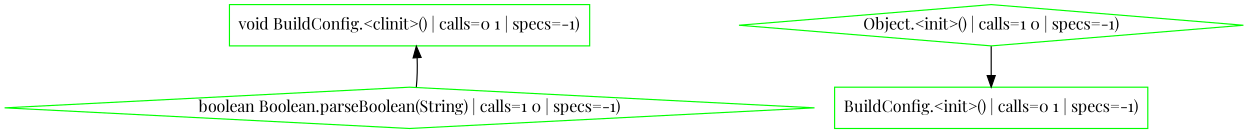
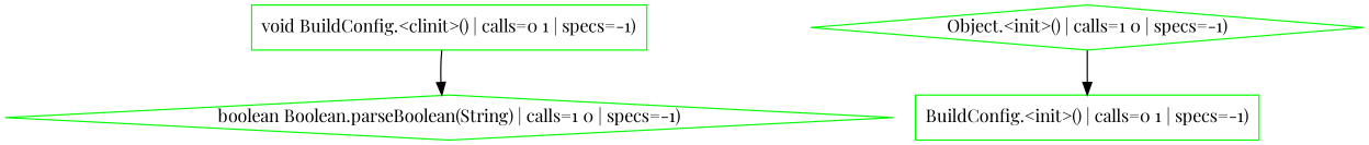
  digraph {
    fontname="Playfair Display"
    node [color=green fontname="Playfair Display" shape=box]
    edge [fontname="Playfair Display"]
    n1 [label="void BuildConfig.<clinit>() | calls=0 1 | specs=-1)"]
    n2 [label="boolean Boolean.parseBoolean(String) | calls=1 0 | specs=-1)" shape=diamond]
    n3 [label="BuildConfig.<init>() | calls=0 1 | specs=-1)"]
    n4 [label="Object.<init>() | calls=1 0 | specs=-1)" shape=diamond]
-   n2 -> n1
+   n1 -> n2
    n4 -> n3
  }
